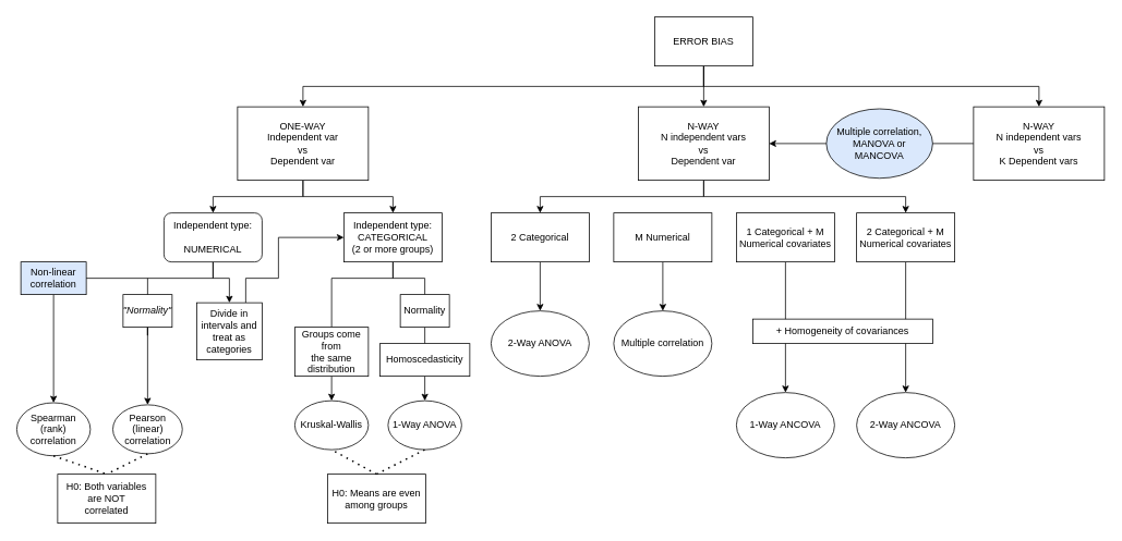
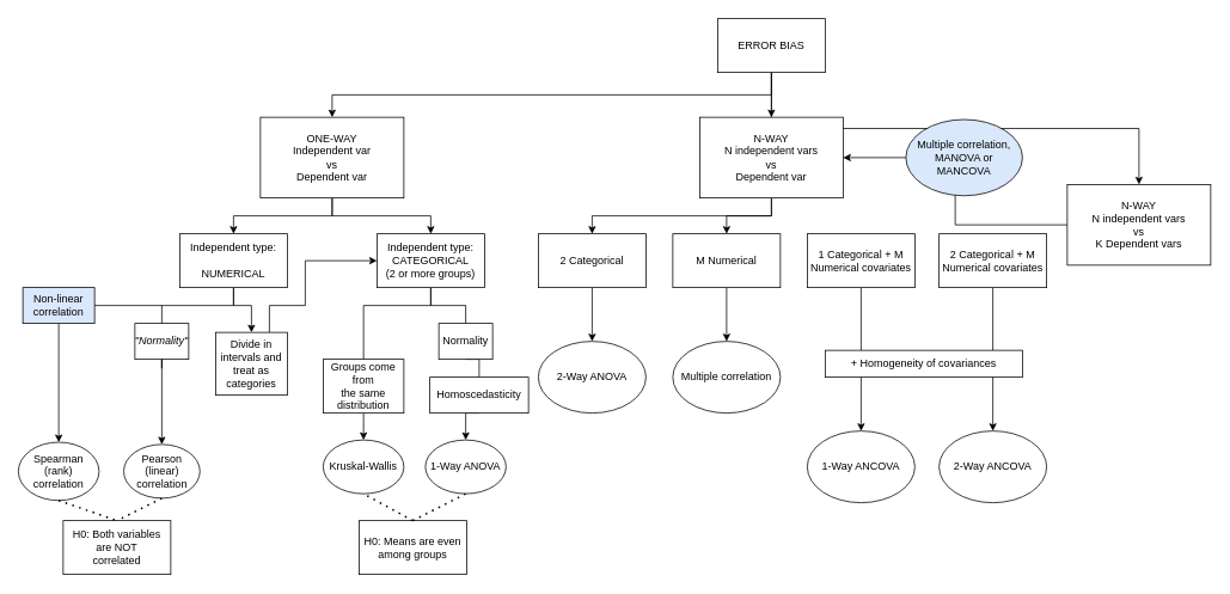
  <mxCell id="0" />
  <mxCell id="1" parent="0" />
  <mxCell id="2" style="edgeStyle=orthogonalEdgeStyle;rounded=0;orthogonalLoop=1;jettySize=auto;html=1;exitX=0.5;exitY=1;exitDx=0;exitDy=0;entryX=0.5;entryY=0;entryDx=0;entryDy=0;" parent="1" source="5" target="8" edge="1"><mxGeometry relative="1" as="geometry" /></mxCell>
  <mxCell id="3" style="edgeStyle=orthogonalEdgeStyle;rounded=0;orthogonalLoop=1;jettySize=auto;html=1;exitX=0.5;exitY=1;exitDx=0;exitDy=0;entryX=0.5;entryY=0;entryDx=0;entryDy=0;" parent="1" source="5" target="14" edge="1"><mxGeometry relative="1" as="geometry" /></mxCell>
  <mxCell id="4" style="edgeStyle=orthogonalEdgeStyle;rounded=0;orthogonalLoop=1;jettySize=auto;html=1;exitX=0.5;exitY=1;exitDx=0;exitDy=0;entryX=0.5;entryY=0;entryDx=0;entryDy=0;" parent="1" source="5" target="54" edge="1"><mxGeometry relative="1" as="geometry"><mxPoint x="1210" y="105" as="targetPoint" /></mxGeometry></mxCell>
  <mxCell id="5" value="ERROR BIAS" style="rounded=0;whiteSpace=wrap;html=1;" parent="1" vertex="1"><mxGeometry x="800" y="20" width="120" height="60" as="geometry" /></mxCell>
  <mxCell id="6" style="edgeStyle=orthogonalEdgeStyle;rounded=0;orthogonalLoop=1;jettySize=auto;html=1;exitX=0.5;exitY=1;exitDx=0;exitDy=0;entryX=0.5;entryY=0;entryDx=0;entryDy=0;" parent="1" source="8" target="19" edge="1"><mxGeometry relative="1" as="geometry" /></mxCell>
  <mxCell id="7" style="edgeStyle=orthogonalEdgeStyle;rounded=0;orthogonalLoop=1;jettySize=auto;html=1;exitX=0.5;exitY=1;exitDx=0;exitDy=0;entryX=0.5;entryY=0;entryDx=0;entryDy=0;" parent="1" source="8" target="11" edge="1"><mxGeometry relative="1" as="geometry" /></mxCell>
  <mxCell id="8" value="ONE-WAY&lt;br&gt;Independent var&lt;br&gt;vs&lt;br&gt;Dependent var" style="rounded=0;whiteSpace=wrap;html=1;" parent="1" vertex="1"><mxGeometry x="290" y="130" width="160" height="90" as="geometry" /></mxCell>
  <mxCell id="9" style="edgeStyle=orthogonalEdgeStyle;rounded=0;orthogonalLoop=1;jettySize=auto;html=1;exitX=0.5;exitY=1;exitDx=0;exitDy=0;entryX=0.5;entryY=0;entryDx=0;entryDy=0;endArrow=none;" parent="1" source="11" target="25" edge="1"><mxGeometry relative="1" as="geometry" /></mxCell>
  <mxCell id="10" style="edgeStyle=orthogonalEdgeStyle;rounded=0;orthogonalLoop=1;jettySize=auto;html=1;exitX=0.5;exitY=1;exitDx=0;exitDy=0;entryX=0.5;entryY=0;entryDx=0;entryDy=0;endArrow=none;" parent="1" source="11" target="29" edge="1"><mxGeometry relative="1" as="geometry"><Array as="points"><mxPoint x="480" y="340" /><mxPoint x="405" y="340" /></Array></mxGeometry></mxCell>
  <mxCell id="11" value="Independent type:&lt;br&gt;CATEGORICAL&lt;br&gt;(2 or more groups)" style="rounded=0;whiteSpace=wrap;html=1;" parent="1" vertex="1"><mxGeometry x="420" y="260" width="120" height="60" as="geometry" /></mxCell>
  <mxCell id="12" style="edgeStyle=orthogonalEdgeStyle;rounded=0;orthogonalLoop=1;jettySize=auto;html=1;exitX=0.5;exitY=1;exitDx=0;exitDy=0;entryX=0.5;entryY=0;entryDx=0;entryDy=0;" parent="1" source="14" target="48" edge="1"><mxGeometry relative="1" as="geometry" /></mxCell>
- <mxCell id="13" style="edgeStyle=orthogonalEdgeStyle;rounded=0;orthogonalLoop=1;jettySize=auto;html=1;exitX=0.5;exitY=1;exitDx=0;exitDy=0;" parent="1" source="14" target="41" edge="1"><mxGeometry relative="1" as="geometry" /></mxCell>
+ <mxCell id="13" style="edgeStyle=orthogonalEdgeStyle;rounded=0;orthogonalLoop=1;jettySize=auto;html=1;exitX=0.5;exitY=1;exitDx=0;exitDy=0;" parent="1" source="14" target="43" edge="1"><mxGeometry relative="1" as="geometry" /></mxCell>
  <mxCell id="14" value="N-WAY&lt;br&gt;N independent vars&lt;br&gt;vs&lt;br&gt;Dependent var" style="rounded=0;whiteSpace=wrap;html=1;" parent="1" vertex="1"><mxGeometry x="780" y="130" width="160" height="90" as="geometry" /></mxCell>
  <mxCell id="15" style="edgeStyle=orthogonalEdgeStyle;rounded=0;orthogonalLoop=1;jettySize=auto;html=1;entryX=0.5;entryY=0;entryDx=0;entryDy=0;" parent="1" target="21" edge="1"><mxGeometry relative="1" as="geometry"><Array as="points"><mxPoint x="180" y="410" /><mxPoint x="180" y="410" /></Array><mxPoint x="180" y="340" as="sourcePoint" /></mxGeometry></mxCell>
  <mxCell id="16" style="edgeStyle=orthogonalEdgeStyle;rounded=0;orthogonalLoop=1;jettySize=auto;html=1;entryX=1;entryY=0.5;entryDx=0;entryDy=0;strokeColor=none;" edge="1" parent="1" target="52"><mxGeometry relative="1" as="geometry"><mxPoint x="180" y="340" as="sourcePoint" /></mxGeometry></mxCell>
  <mxCell id="17" style="edgeStyle=orthogonalEdgeStyle;rounded=0;orthogonalLoop=1;jettySize=auto;html=1;exitX=0.5;exitY=1;exitDx=0;exitDy=0;" edge="1" parent="1" source="19"><mxGeometry relative="1" as="geometry"><mxPoint x="60" y="340" as="targetPoint" /><mxPoint x="180" y="320" as="sourcePoint" /><Array as="points"><mxPoint x="260" y="340" /><mxPoint x="70" y="340" /><mxPoint x="70" y="330" /><mxPoint x="80" y="330" /><mxPoint x="80" y="340" /></Array></mxGeometry></mxCell>
  <mxCell id="18" style="edgeStyle=orthogonalEdgeStyle;rounded=0;orthogonalLoop=1;jettySize=auto;html=1;exitX=0.5;exitY=1;exitDx=0;exitDy=0;entryX=0.5;entryY=0;entryDx=0;entryDy=0;" edge="1" parent="1" source="19" target="57"><mxGeometry relative="1" as="geometry"><Array as="points"><mxPoint x="260" y="340" /><mxPoint x="280" y="340" /></Array></mxGeometry></mxCell>
- <mxCell id="19" value="Independent type:&lt;br&gt;&lt;br&gt;NUMERICAL" style="whiteSpace=wrap;html=1;rounded=1;" parent="1" vertex="1"><mxGeometry x="200" y="260" width="120" height="60" as="geometry" /></mxCell>
+ <mxCell id="19" value="Independent type:&lt;br&gt;&lt;br&gt;NUMERICAL" style="rounded=0;whiteSpace=wrap;html=1;" parent="1" vertex="1"><mxGeometry x="200" y="260" width="120" height="60" as="geometry" /></mxCell>
  <mxCell id="20" style="edgeStyle=orthogonalEdgeStyle;rounded=0;orthogonalLoop=1;jettySize=auto;html=1;exitX=0.5;exitY=1;exitDx=0;exitDy=0;entryX=0.5;entryY=0;entryDx=0;entryDy=0;" parent="1" source="21" target="22" edge="1"><mxGeometry relative="1" as="geometry" /></mxCell>
  <mxCell id="21" value="&lt;i&gt;&quot;Normality&quot;&lt;/i&gt;" style="rounded=0;whiteSpace=wrap;html=1;" parent="1" vertex="1"><mxGeometry x="150" y="360" width="60" height="40" as="geometry" /></mxCell>
  <mxCell id="22" value="Pearson&lt;br&gt;(linear) correlation" style="ellipse;whiteSpace=wrap;html=1;" parent="1" vertex="1"><mxGeometry x="137.5" y="495" width="85" height="60" as="geometry" /></mxCell>
  <mxCell id="23" value="Spearman (rank)&lt;br&gt;correlation" style="ellipse;whiteSpace=wrap;html=1;" parent="1" vertex="1"><mxGeometry x="20" y="492.5" width="90" height="65" as="geometry" /></mxCell>
  <mxCell id="24" style="edgeStyle=orthogonalEdgeStyle;rounded=0;orthogonalLoop=1;jettySize=auto;html=1;exitX=0.5;exitY=1;exitDx=0;exitDy=0;entryX=0.5;entryY=0;entryDx=0;entryDy=0;endArrow=none;" parent="1" source="25" target="27" edge="1"><mxGeometry relative="1" as="geometry" /></mxCell>
  <mxCell id="25" value="Normality" style="rounded=0;whiteSpace=wrap;html=1;" parent="1" vertex="1"><mxGeometry x="489" y="360" width="60" height="40" as="geometry" /></mxCell>
  <mxCell id="26" style="edgeStyle=orthogonalEdgeStyle;rounded=0;orthogonalLoop=1;jettySize=auto;html=1;exitX=0.5;exitY=1;exitDx=0;exitDy=0;entryX=0.5;entryY=0;entryDx=0;entryDy=0;" parent="1" source="27" target="31" edge="1"><mxGeometry relative="1" as="geometry" /></mxCell>
- <mxCell id="27" value="Homoscedasticity" style="rounded=0;whiteSpace=wrap;html=1;" parent="1" vertex="1"><mxGeometry x="464" y="420" width="110" height="40" as="geometry" /></mxCell>
+ <mxCell id="27" value="Homoscedasticity" style="rounded=0;whiteSpace=wrap;html=1;" parent="1" vertex="1"><mxGeometry x="479" y="420" width="110" height="40" as="geometry" /></mxCell>
  <mxCell id="28" style="edgeStyle=orthogonalEdgeStyle;rounded=0;orthogonalLoop=1;jettySize=auto;html=1;exitX=0.5;exitY=1;exitDx=0;exitDy=0;entryX=0.5;entryY=0;entryDx=0;entryDy=0;" parent="1" source="29" target="30" edge="1"><mxGeometry relative="1" as="geometry" /></mxCell>
  <mxCell id="29" value="Groups come from&lt;br&gt;the same distribution" style="rounded=0;whiteSpace=wrap;html=1;" parent="1" vertex="1"><mxGeometry x="360" y="400" width="90" height="60" as="geometry" /></mxCell>
  <mxCell id="30" value="Kruskal-Wallis" style="ellipse;whiteSpace=wrap;html=1;" parent="1" vertex="1"><mxGeometry x="360" y="490" width="90" height="60" as="geometry" /></mxCell>
  <mxCell id="31" value="1-Way ANOVA" style="ellipse;whiteSpace=wrap;html=1;" parent="1" vertex="1"><mxGeometry x="474" y="490" width="90" height="60" as="geometry" /></mxCell>
  <mxCell id="32" value="H0: Both variables are NOT&lt;br&gt;correlated" style="rounded=0;whiteSpace=wrap;html=1;" parent="1" vertex="1"><mxGeometry x="70" y="580" width="120" height="60" as="geometry" /></mxCell>
  <mxCell id="33" value="" style="endArrow=none;dashed=1;html=1;dashPattern=1 3;strokeWidth=2;rounded=0;exitX=0.5;exitY=1;exitDx=0;exitDy=0;entryX=0.5;entryY=0;entryDx=0;entryDy=0;" parent="1" source="23" target="32" edge="1"><mxGeometry width="50" height="50" relative="1" as="geometry"><mxPoint x="530" y="450" as="sourcePoint" /><mxPoint x="580" y="400" as="targetPoint" /></mxGeometry></mxCell>
  <mxCell id="34" value="" style="endArrow=none;dashed=1;html=1;dashPattern=1 3;strokeWidth=2;rounded=0;exitX=0.5;exitY=1;exitDx=0;exitDy=0;" parent="1" source="22" edge="1"><mxGeometry width="50" height="50" relative="1" as="geometry"><mxPoint x="85" y="560" as="sourcePoint" /><mxPoint x="130" y="580" as="targetPoint" /></mxGeometry></mxCell>
  <mxCell id="35" value="H0: Means are even&lt;br&gt;among groups" style="rounded=0;whiteSpace=wrap;html=1;" parent="1" vertex="1"><mxGeometry x="400" y="580" width="120" height="60" as="geometry" /></mxCell>
  <mxCell id="36" value="" style="endArrow=none;dashed=1;html=1;dashPattern=1 3;strokeWidth=2;rounded=0;entryX=0.5;entryY=1;entryDx=0;entryDy=0;exitX=0.5;exitY=0;exitDx=0;exitDy=0;" parent="1" source="35" target="30" edge="1"><mxGeometry width="50" height="50" relative="1" as="geometry"><mxPoint x="320" y="660" as="sourcePoint" /><mxPoint x="370" y="610" as="targetPoint" /></mxGeometry></mxCell>
  <mxCell id="37" value="" style="endArrow=none;dashed=1;html=1;dashPattern=1 3;strokeWidth=2;rounded=0;exitX=0.5;exitY=0;exitDx=0;exitDy=0;entryX=0.5;entryY=1;entryDx=0;entryDy=0;" parent="1" source="35" target="31" edge="1"><mxGeometry width="50" height="50" relative="1" as="geometry"><mxPoint x="520" y="600" as="sourcePoint" /><mxPoint x="570" y="550" as="targetPoint" /></mxGeometry></mxCell>
  <mxCell id="38" value="" style="edgeStyle=orthogonalEdgeStyle;rounded=0;orthogonalLoop=1;jettySize=auto;html=1;" parent="1" source="39" target="44" edge="1"><mxGeometry relative="1" as="geometry" /></mxCell>
  <mxCell id="39" value="1 Categorical + M&lt;br&gt;Numerical covariates" style="rounded=0;whiteSpace=wrap;html=1;" parent="1" vertex="1"><mxGeometry x="900" y="260" width="120" height="60" as="geometry" /></mxCell>
  <mxCell id="40" value="" style="edgeStyle=orthogonalEdgeStyle;rounded=0;orthogonalLoop=1;jettySize=auto;html=1;" parent="1" source="41" target="45" edge="1"><mxGeometry relative="1" as="geometry" /></mxCell>
  <mxCell id="41" value="2 Categorical + M&lt;br&gt;Numerical covariates" style="rounded=0;whiteSpace=wrap;html=1;" parent="1" vertex="1"><mxGeometry x="1047" y="260" width="120" height="60" as="geometry" /></mxCell>
  <mxCell id="42" value="" style="edgeStyle=orthogonalEdgeStyle;rounded=0;orthogonalLoop=1;jettySize=auto;html=1;" parent="1" source="43" target="46" edge="1"><mxGeometry relative="1" as="geometry" /></mxCell>
  <mxCell id="43" value="M Numerical" style="rounded=0;whiteSpace=wrap;html=1;" parent="1" vertex="1"><mxGeometry x="750" y="260" width="120" height="60" as="geometry" /></mxCell>
  <mxCell id="44" value="&lt;span&gt;1-Way ANCOVA&lt;/span&gt;" style="ellipse;whiteSpace=wrap;html=1;" parent="1" vertex="1"><mxGeometry x="900" y="480" width="120" height="80" as="geometry" /></mxCell>
  <mxCell id="45" value="&lt;span&gt;2-Way ANCOVA&lt;/span&gt;" style="ellipse;whiteSpace=wrap;html=1;" parent="1" vertex="1"><mxGeometry x="1047" y="480" width="120" height="80" as="geometry" /></mxCell>
  <mxCell id="46" value="&lt;span&gt;Multiple correlation&lt;br&gt;&lt;/span&gt;" style="ellipse;whiteSpace=wrap;html=1;" parent="1" vertex="1"><mxGeometry x="750" y="380" width="120" height="80" as="geometry" /></mxCell>
  <mxCell id="47" style="edgeStyle=orthogonalEdgeStyle;rounded=0;orthogonalLoop=1;jettySize=auto;html=1;exitX=0.5;exitY=1;exitDx=0;exitDy=0;entryX=0.5;entryY=0;entryDx=0;entryDy=0;" parent="1" source="48" target="49" edge="1"><mxGeometry relative="1" as="geometry" /></mxCell>
  <mxCell id="48" value="2 Categorical" style="rounded=0;whiteSpace=wrap;html=1;" parent="1" vertex="1"><mxGeometry x="600" y="260" width="120" height="60" as="geometry" /></mxCell>
  <mxCell id="49" value="&lt;span&gt;2-Way ANOVA&lt;/span&gt;" style="ellipse;whiteSpace=wrap;html=1;" parent="1" vertex="1"><mxGeometry x="600" y="380" width="120" height="80" as="geometry" /></mxCell>
  <mxCell id="50" value="+ Homogeneity of covariances" style="rounded=0;whiteSpace=wrap;html=1;" parent="1" vertex="1"><mxGeometry x="920" y="390" width="220" height="30" as="geometry" /></mxCell>
  <mxCell id="51" style="edgeStyle=orthogonalEdgeStyle;rounded=0;orthogonalLoop=1;jettySize=auto;html=1;exitX=0.5;exitY=1;exitDx=0;exitDy=0;entryX=0.5;entryY=0;entryDx=0;entryDy=0;" edge="1" parent="1" source="52" target="23"><mxGeometry relative="1" as="geometry" /></mxCell>
  <mxCell id="52" value="Non-linear&lt;br&gt;correlation" style="rounded=0;whiteSpace=wrap;html=1;fillColor=#dae8fc;" vertex="1" parent="1"><mxGeometry x="25" y="320" width="80" height="40" as="geometry" /></mxCell>
  <mxCell id="53" style="edgeStyle=orthogonalEdgeStyle;rounded=0;orthogonalLoop=1;jettySize=auto;html=1;entryX=1;entryY=0.5;entryDx=0;entryDy=0;" edge="1" parent="1" source="54" target="14"><mxGeometry relative="1" as="geometry" /></mxCell>
- <mxCell id="54" value="N-WAY&lt;br&gt;N independent vars&lt;br&gt;vs&lt;br&gt;K Dependent vars" style="rounded=0;whiteSpace=wrap;html=1;" vertex="1" parent="1"><mxGeometry x="1190" y="130" width="160" height="90" as="geometry" /></mxCell>
+ <mxCell id="54" value="N-WAY&lt;br&gt;N independent vars&lt;br&gt;vs&lt;br&gt;K Dependent vars" style="rounded=0;whiteSpace=wrap;html=1;" vertex="1" parent="1"><mxGeometry x="1190" y="205" width="160" height="90" as="geometry" /></mxCell>
  <mxCell id="55" value="Multiple correlation,&lt;br&gt;MANOVA or&lt;br&gt;MANCOVA" style="ellipse;whiteSpace=wrap;html=1;fillColor=#dae8fc;" vertex="1" parent="1"><mxGeometry x="1010" y="132.5" width="130" height="85" as="geometry" /></mxCell>
  <mxCell id="56" style="edgeStyle=orthogonalEdgeStyle;rounded=0;orthogonalLoop=1;jettySize=auto;html=1;exitX=0.75;exitY=0;exitDx=0;exitDy=0;entryX=0;entryY=0.5;entryDx=0;entryDy=0;" edge="1" parent="1" source="57" target="11"><mxGeometry relative="1" as="geometry"><Array as="points"><mxPoint x="300" y="340" /><mxPoint x="340" y="340" /><mxPoint x="340" y="290" /></Array></mxGeometry></mxCell>
  <mxCell id="57" value="Divide in intervals and treat as categories" style="rounded=0;whiteSpace=wrap;html=1;" vertex="1" parent="1"><mxGeometry x="240" y="370" width="80" height="70" as="geometry" /></mxCell>
